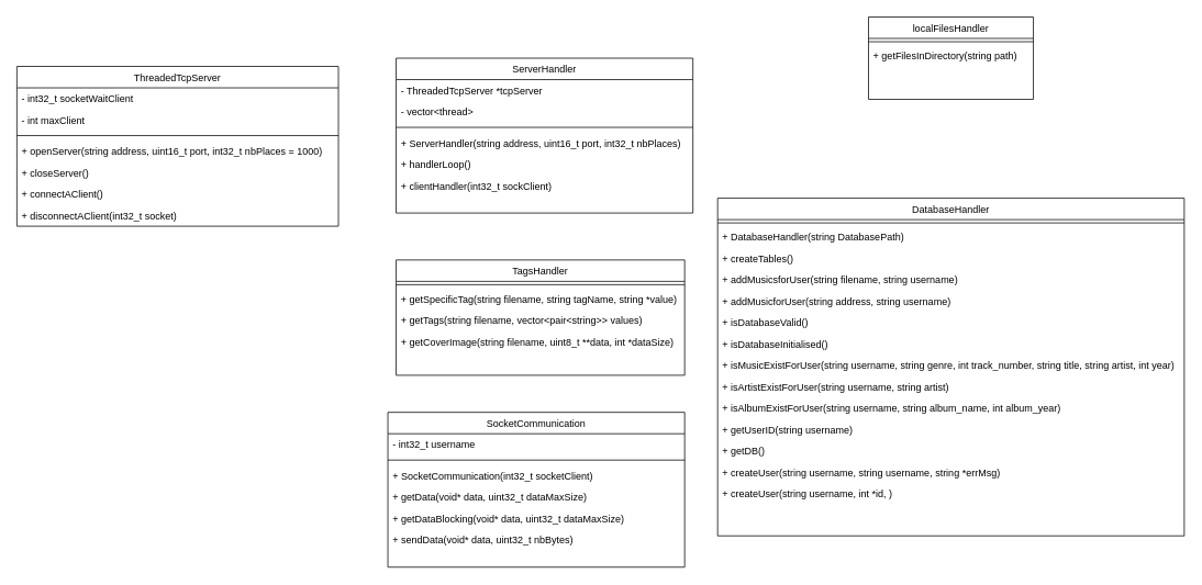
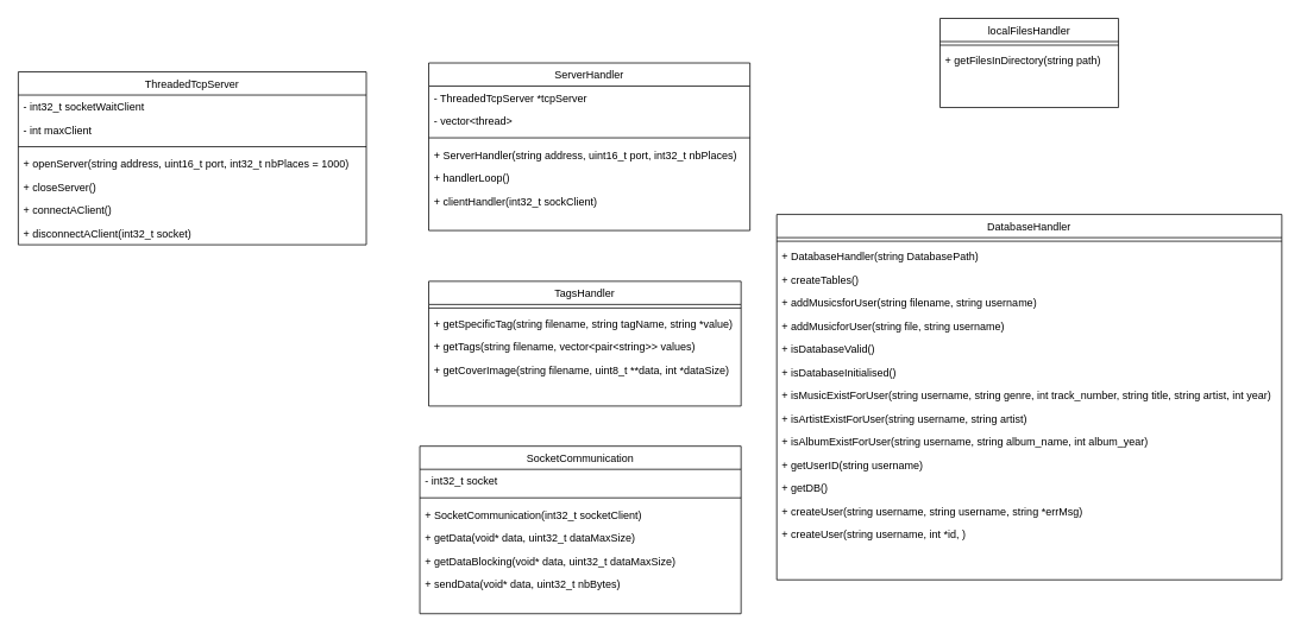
  <mxCell id="0" />
  <mxCell id="1" parent="0" />
  <mxCell id="2" value="TagsHandler" style="swimlane;fontStyle=0;align=center;verticalAlign=top;childLayout=stackLayout;horizontal=1;startSize=26;horizontalStack=0;resizeParent=1;resizeLast=0;collapsible=1;marginBottom=0;rounded=0;shadow=0;strokeWidth=1;" parent="1" vertex="1"><mxGeometry x="480" y="315" width="350" height="140" as="geometry"><mxRectangle x="340" y="380" width="170" height="26" as="alternateBounds" /></mxGeometry></mxCell>
  <mxCell id="3" value="" style="line;html=1;strokeWidth=1;align=left;verticalAlign=middle;spacingTop=-1;spacingLeft=3;spacingRight=3;rotatable=0;labelPosition=right;points=[];portConstraint=eastwest;" parent="2" vertex="1"><mxGeometry y="26" width="350" height="8" as="geometry" /></mxCell>
  <mxCell id="4" value="+ getSpecificTag(string filename, string tagName, string *value)" style="text;align=left;verticalAlign=top;spacingLeft=4;spacingRight=4;overflow=hidden;rotatable=0;points=[[0,0.5],[1,0.5]];portConstraint=eastwest;" parent="2" vertex="1"><mxGeometry y="34" width="350" height="26" as="geometry" /></mxCell>
  <mxCell id="5" value="+ getTags(string filename, vector&lt;pair&lt;string&gt;&gt; values)" style="text;align=left;verticalAlign=top;spacingLeft=4;spacingRight=4;overflow=hidden;rotatable=0;points=[[0,0.5],[1,0.5]];portConstraint=eastwest;" parent="2" vertex="1"><mxGeometry y="60" width="350" height="26" as="geometry" /></mxCell>
  <mxCell id="6" value="+ getCoverImage(string filename, uint8_t **data, int *dataSize)" style="text;align=left;verticalAlign=top;spacingLeft=4;spacingRight=4;overflow=hidden;rotatable=0;points=[[0,0.5],[1,0.5]];portConstraint=eastwest;" vertex="1" parent="2"><mxGeometry y="86" width="350" height="26" as="geometry" /></mxCell>
  <mxCell id="7" value="localFilesHandler" style="swimlane;fontStyle=0;align=center;verticalAlign=top;childLayout=stackLayout;horizontal=1;startSize=26;horizontalStack=0;resizeParent=1;resizeLast=0;collapsible=1;marginBottom=0;rounded=0;shadow=0;strokeWidth=1;" parent="1" vertex="1"><mxGeometry x="1053" y="20" width="200" height="100" as="geometry"><mxRectangle x="550" y="140" width="160" height="26" as="alternateBounds" /></mxGeometry></mxCell>
  <mxCell id="8" value="" style="line;html=1;strokeWidth=1;align=left;verticalAlign=middle;spacingTop=-1;spacingLeft=3;spacingRight=3;rotatable=0;labelPosition=right;points=[];portConstraint=eastwest;" parent="7" vertex="1"><mxGeometry y="26" width="200" height="8" as="geometry" /></mxCell>
  <mxCell id="9" value="+ getFilesInDirectory(string path)" style="text;align=left;verticalAlign=top;spacingLeft=4;spacingRight=4;overflow=hidden;rotatable=0;points=[[0,0.5],[1,0.5]];portConstraint=eastwest;" parent="7" vertex="1"><mxGeometry y="34" width="200" height="26" as="geometry" /></mxCell>
  <mxCell id="10" value="DatabaseHandler" style="swimlane;fontStyle=0;align=center;verticalAlign=top;childLayout=stackLayout;horizontal=1;startSize=26;horizontalStack=0;resizeParent=1;resizeLast=0;collapsible=1;marginBottom=0;rounded=0;shadow=0;strokeWidth=1;" vertex="1" parent="1"><mxGeometry x="870" y="240" width="566" height="410" as="geometry"><mxRectangle x="114" y="350" width="170" height="26" as="alternateBounds" /></mxGeometry></mxCell>
  <mxCell id="11" value="" style="line;html=1;strokeWidth=1;align=left;verticalAlign=middle;spacingTop=-1;spacingLeft=3;spacingRight=3;rotatable=0;labelPosition=right;points=[];portConstraint=eastwest;" vertex="1" parent="10"><mxGeometry y="26" width="566" height="8" as="geometry" /></mxCell>
  <mxCell id="12" value="+ DatabaseHandler(string DatabasePath)" style="text;align=left;verticalAlign=top;spacingLeft=4;spacingRight=4;overflow=hidden;rotatable=0;points=[[0,0.5],[1,0.5]];portConstraint=eastwest;" vertex="1" parent="10"><mxGeometry y="34" width="566" height="26" as="geometry" /></mxCell>
  <mxCell id="13" value="+ createTables()" style="text;align=left;verticalAlign=top;spacingLeft=4;spacingRight=4;overflow=hidden;rotatable=0;points=[[0,0.5],[1,0.5]];portConstraint=eastwest;" vertex="1" parent="10"><mxGeometry y="60" width="566" height="26" as="geometry" /></mxCell>
  <mxCell id="14" value="+ addMusicsforUser(string filename, string username)" style="text;align=left;verticalAlign=top;spacingLeft=4;spacingRight=4;overflow=hidden;rotatable=0;points=[[0,0.5],[1,0.5]];portConstraint=eastwest;" vertex="1" parent="10"><mxGeometry y="86" width="566" height="26" as="geometry" /></mxCell>
- <mxCell id="15" value="+ addMusicforUser(string address, string username)" style="text;align=left;verticalAlign=top;spacingLeft=4;spacingRight=4;overflow=hidden;rotatable=0;points=[[0,0.5],[1,0.5]];portConstraint=eastwest;" vertex="1" parent="10"><mxGeometry y="112" width="566" height="26" as="geometry" /></mxCell>
+ <mxCell id="15" value="+ addMusicforUser(string file, string username)" style="text;align=left;verticalAlign=top;spacingLeft=4;spacingRight=4;overflow=hidden;rotatable=0;points=[[0,0.5],[1,0.5]];portConstraint=eastwest;" vertex="1" parent="10"><mxGeometry y="112" width="566" height="26" as="geometry" /></mxCell>
  <mxCell id="16" value="+ isDatabaseValid()" style="text;align=left;verticalAlign=top;spacingLeft=4;spacingRight=4;overflow=hidden;rotatable=0;points=[[0,0.5],[1,0.5]];portConstraint=eastwest;" vertex="1" parent="10"><mxGeometry y="138" width="566" height="26" as="geometry" /></mxCell>
  <mxCell id="17" value="+ isDatabaseInitialised()" style="text;align=left;verticalAlign=top;spacingLeft=4;spacingRight=4;overflow=hidden;rotatable=0;points=[[0,0.5],[1,0.5]];portConstraint=eastwest;" vertex="1" parent="10"><mxGeometry y="164" width="566" height="26" as="geometry" /></mxCell>
  <mxCell id="18" value="+ isMusicExistForUser(string username, string genre, int track_number, string title, string artist, int year)" style="text;align=left;verticalAlign=top;spacingLeft=4;spacingRight=4;overflow=hidden;rotatable=0;points=[[0,0.5],[1,0.5]];portConstraint=eastwest;" vertex="1" parent="10"><mxGeometry y="190" width="566" height="26" as="geometry" /></mxCell>
  <mxCell id="19" value="+ isArtistExistForUser(string username, string artist)" style="text;align=left;verticalAlign=top;spacingLeft=4;spacingRight=4;overflow=hidden;rotatable=0;points=[[0,0.5],[1,0.5]];portConstraint=eastwest;" vertex="1" parent="10"><mxGeometry y="216" width="566" height="26" as="geometry" /></mxCell>
  <mxCell id="20" value="+ isAlbumExistForUser(string username, string album_name, int album_year)" style="text;align=left;verticalAlign=top;spacingLeft=4;spacingRight=4;overflow=hidden;rotatable=0;points=[[0,0.5],[1,0.5]];portConstraint=eastwest;" vertex="1" parent="10"><mxGeometry y="242" width="566" height="26" as="geometry" /></mxCell>
  <mxCell id="21" value="+ getUserID(string username)" style="text;align=left;verticalAlign=top;spacingLeft=4;spacingRight=4;overflow=hidden;rotatable=0;points=[[0,0.5],[1,0.5]];portConstraint=eastwest;" vertex="1" parent="10"><mxGeometry y="268" width="566" height="26" as="geometry" /></mxCell>
  <mxCell id="22" value="+ getDB()" style="text;align=left;verticalAlign=top;spacingLeft=4;spacingRight=4;overflow=hidden;rotatable=0;points=[[0,0.5],[1,0.5]];portConstraint=eastwest;" vertex="1" parent="10"><mxGeometry y="294" width="566" height="26" as="geometry" /></mxCell>
  <mxCell id="23" value="+ createUser(string username, string username, string *errMsg)" style="text;align=left;verticalAlign=top;spacingLeft=4;spacingRight=4;overflow=hidden;rotatable=0;points=[[0,0.5],[1,0.5]];portConstraint=eastwest;" vertex="1" parent="10"><mxGeometry y="320" width="566" height="26" as="geometry" /></mxCell>
  <mxCell id="24" value="+ createUser(string username, int *id, )" style="text;align=left;verticalAlign=top;spacingLeft=4;spacingRight=4;overflow=hidden;rotatable=0;points=[[0,0.5],[1,0.5]];portConstraint=eastwest;" vertex="1" parent="10"><mxGeometry y="346" width="566" height="26" as="geometry" /></mxCell>
  <mxCell id="25" value="ServerHandler" style="swimlane;fontStyle=0;align=center;verticalAlign=top;childLayout=stackLayout;horizontal=1;startSize=26;horizontalStack=0;resizeParent=1;resizeLast=0;collapsible=1;marginBottom=0;rounded=0;shadow=0;strokeWidth=1;" vertex="1" parent="1"><mxGeometry x="480" y="70" width="360" height="188" as="geometry"><mxRectangle x="550" y="140" width="160" height="26" as="alternateBounds" /></mxGeometry></mxCell>
  <mxCell id="26" value="- ThreadedTcpServer *tcpServer" style="text;align=left;verticalAlign=top;spacingLeft=4;spacingRight=4;overflow=hidden;rotatable=0;points=[[0,0.5],[1,0.5]];portConstraint=eastwest;" vertex="1" parent="25"><mxGeometry y="26" width="360" height="26" as="geometry" /></mxCell>
  <mxCell id="27" value="- vector&lt;thread&gt;" style="text;align=left;verticalAlign=top;spacingLeft=4;spacingRight=4;overflow=hidden;rotatable=0;points=[[0,0.5],[1,0.5]];portConstraint=eastwest;" vertex="1" parent="25"><mxGeometry y="52" width="360" height="26" as="geometry" /></mxCell>
  <mxCell id="28" value="" style="line;html=1;strokeWidth=1;align=left;verticalAlign=middle;spacingTop=-1;spacingLeft=3;spacingRight=3;rotatable=0;labelPosition=right;points=[];portConstraint=eastwest;" vertex="1" parent="25"><mxGeometry y="78" width="360" height="12" as="geometry" /></mxCell>
  <mxCell id="29" value="+ ServerHandler(string address, uint16_t port, int32_t nbPlaces)" style="text;align=left;verticalAlign=top;spacingLeft=4;spacingRight=4;overflow=hidden;rotatable=0;points=[[0,0.5],[1,0.5]];portConstraint=eastwest;" vertex="1" parent="25"><mxGeometry y="90" width="360" height="26" as="geometry" /></mxCell>
  <mxCell id="30" value="+ handlerLoop()" style="text;align=left;verticalAlign=top;spacingLeft=4;spacingRight=4;overflow=hidden;rotatable=0;points=[[0,0.5],[1,0.5]];portConstraint=eastwest;" vertex="1" parent="25"><mxGeometry y="116" width="360" height="26" as="geometry" /></mxCell>
  <mxCell id="31" value="+ clientHandler(int32_t sockClient)" style="text;align=left;verticalAlign=top;spacingLeft=4;spacingRight=4;overflow=hidden;rotatable=0;points=[[0,0.5],[1,0.5]];portConstraint=eastwest;" vertex="1" parent="25"><mxGeometry y="142" width="360" height="26" as="geometry" /></mxCell>
  <mxCell id="32" value="SocketCommunication" style="swimlane;fontStyle=0;align=center;verticalAlign=top;childLayout=stackLayout;horizontal=1;startSize=26;horizontalStack=0;resizeParent=1;resizeLast=0;collapsible=1;marginBottom=0;rounded=0;shadow=0;strokeWidth=1;" vertex="1" parent="1"><mxGeometry x="470" y="500" width="360" height="188" as="geometry"><mxRectangle x="550" y="140" width="160" height="26" as="alternateBounds" /></mxGeometry></mxCell>
- <mxCell id="33" value="- int32_t username" style="text;align=left;verticalAlign=top;spacingLeft=4;spacingRight=4;overflow=hidden;rotatable=0;points=[[0,0.5],[1,0.5]];portConstraint=eastwest;" vertex="1" parent="32"><mxGeometry y="26" width="360" height="26" as="geometry" /></mxCell>
+ <mxCell id="33" value="- int32_t socket" style="text;align=left;verticalAlign=top;spacingLeft=4;spacingRight=4;overflow=hidden;rotatable=0;points=[[0,0.5],[1,0.5]];portConstraint=eastwest;" vertex="1" parent="32"><mxGeometry y="26" width="360" height="26" as="geometry" /></mxCell>
  <mxCell id="34" value="" style="line;html=1;strokeWidth=1;align=left;verticalAlign=middle;spacingTop=-1;spacingLeft=3;spacingRight=3;rotatable=0;labelPosition=right;points=[];portConstraint=eastwest;" vertex="1" parent="32"><mxGeometry y="52" width="360" height="12" as="geometry" /></mxCell>
  <mxCell id="35" value="+ SocketCommunication(int32_t socketClient)" style="text;align=left;verticalAlign=top;spacingLeft=4;spacingRight=4;overflow=hidden;rotatable=0;points=[[0,0.5],[1,0.5]];portConstraint=eastwest;" vertex="1" parent="32"><mxGeometry y="64" width="360" height="26" as="geometry" /></mxCell>
  <mxCell id="36" value="+ getData(void* data, uint32_t dataMaxSize)" style="text;align=left;verticalAlign=top;spacingLeft=4;spacingRight=4;overflow=hidden;rotatable=0;points=[[0,0.5],[1,0.5]];portConstraint=eastwest;" vertex="1" parent="32"><mxGeometry y="90" width="360" height="26" as="geometry" /></mxCell>
  <mxCell id="37" value="+ getDataBlocking(void* data, uint32_t dataMaxSize)" style="text;align=left;verticalAlign=top;spacingLeft=4;spacingRight=4;overflow=hidden;rotatable=0;points=[[0,0.5],[1,0.5]];portConstraint=eastwest;" vertex="1" parent="32"><mxGeometry y="116" width="360" height="26" as="geometry" /></mxCell>
  <mxCell id="38" value="+ sendData(void* data, uint32_t nbBytes)" style="text;align=left;verticalAlign=top;spacingLeft=4;spacingRight=4;overflow=hidden;rotatable=0;points=[[0,0.5],[1,0.5]];portConstraint=eastwest;" vertex="1" parent="32"><mxGeometry y="142" width="360" height="26" as="geometry" /></mxCell>
  <mxCell id="39" value="ThreadedTcpServer" style="swimlane;fontStyle=0;align=center;verticalAlign=top;childLayout=stackLayout;horizontal=1;startSize=26;horizontalStack=0;resizeParent=1;resizeLast=0;collapsible=1;marginBottom=0;rounded=0;shadow=0;strokeWidth=1;" vertex="1" parent="1"><mxGeometry x="20" y="80" width="390" height="194" as="geometry"><mxRectangle x="550" y="140" width="160" height="26" as="alternateBounds" /></mxGeometry></mxCell>
  <mxCell id="40" value="- int32_t socketWaitClient" style="text;align=left;verticalAlign=top;spacingLeft=4;spacingRight=4;overflow=hidden;rotatable=0;points=[[0,0.5],[1,0.5]];portConstraint=eastwest;" vertex="1" parent="39"><mxGeometry y="26" width="390" height="26" as="geometry" /></mxCell>
  <mxCell id="41" value="- int maxClient" style="text;align=left;verticalAlign=top;spacingLeft=4;spacingRight=4;overflow=hidden;rotatable=0;points=[[0,0.5],[1,0.5]];portConstraint=eastwest;" vertex="1" parent="39"><mxGeometry y="52" width="390" height="26" as="geometry" /></mxCell>
  <mxCell id="42" value="" style="line;html=1;strokeWidth=1;align=left;verticalAlign=middle;spacingTop=-1;spacingLeft=3;spacingRight=3;rotatable=0;labelPosition=right;points=[];portConstraint=eastwest;" vertex="1" parent="39"><mxGeometry y="78" width="390" height="12" as="geometry" /></mxCell>
  <mxCell id="43" value="+ openServer(string address, uint16_t port, int32_t nbPlaces = 1000)" style="text;align=left;verticalAlign=top;spacingLeft=4;spacingRight=4;overflow=hidden;rotatable=0;points=[[0,0.5],[1,0.5]];portConstraint=eastwest;" vertex="1" parent="39"><mxGeometry y="90" width="390" height="26" as="geometry" /></mxCell>
  <mxCell id="44" value="+ closeServer()" style="text;align=left;verticalAlign=top;spacingLeft=4;spacingRight=4;overflow=hidden;rotatable=0;points=[[0,0.5],[1,0.5]];portConstraint=eastwest;" vertex="1" parent="39"><mxGeometry y="116" width="390" height="26" as="geometry" /></mxCell>
  <mxCell id="45" value="+ connectAClient()" style="text;align=left;verticalAlign=top;spacingLeft=4;spacingRight=4;overflow=hidden;rotatable=0;points=[[0,0.5],[1,0.5]];portConstraint=eastwest;" vertex="1" parent="39"><mxGeometry y="142" width="390" height="26" as="geometry" /></mxCell>
  <mxCell id="46" value="+ disconnectAClient(int32_t socket)" style="text;align=left;verticalAlign=top;spacingLeft=4;spacingRight=4;overflow=hidden;rotatable=0;points=[[0,0.5],[1,0.5]];portConstraint=eastwest;" vertex="1" parent="39"><mxGeometry y="168" width="390" height="26" as="geometry" /></mxCell>
